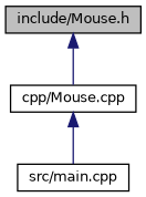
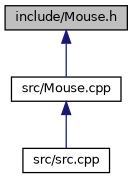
  digraph {
    node [color=black fillcolor=white fontname=Helvetica fontsize=10 shape=record style=filled]
    edge [color=midnightblue dir=back fontname=Helvetica fontsize=10 labelfontname=Helvetica labelfontsize=10 style=solid]
    n1 [fillcolor=grey75 fontcolor=black height=0.2 label="include/Mouse.h" width=0.4]
-   n2 [height=0.2 label="cpp/Mouse.cpp" width=0.4]
-   n3 [height=0.2 label="src/main.cpp" width=0.4]
+   n2 [height=0.2 label="src/Mouse.cpp" width=0.4]
+   n3 [height=0.2 label="src/src.cpp" width=0.4]
    n1 -> n2
    n2 -> n3
  }
